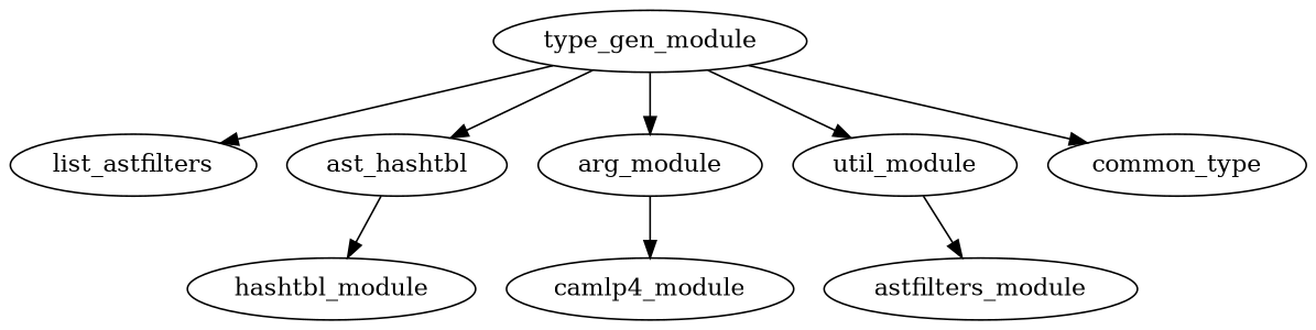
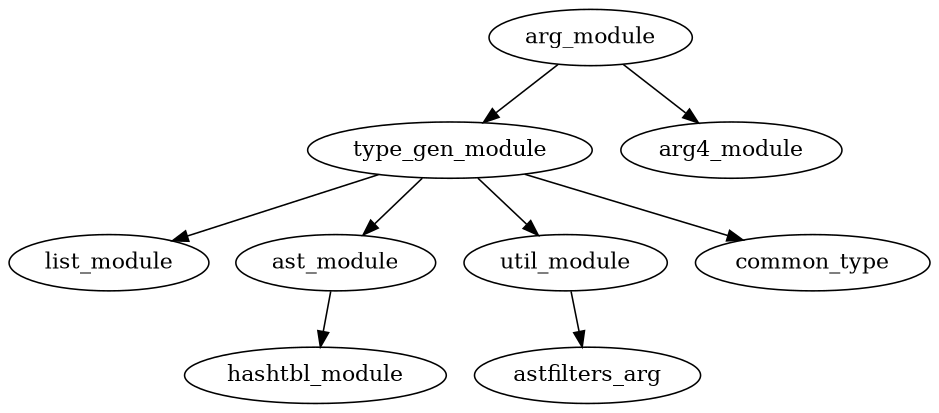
  digraph {
    type_gen_module
-   list_module [label=list_astfilters]
-   ast_module [label=ast_hashtbl]
+   list_module
+   ast_module
    arg_module
    util_module
    n6 [label=common_type]
    hashtbl_module
-   camlp4_module
-   astfilters_module
+   camlp4_module [label=arg4_module]
+   astfilters_module [label=astfilters_arg]
    type_gen_module -> list_module
    type_gen_module -> ast_module
-   type_gen_module -> arg_module
+   arg_module -> type_gen_module
    type_gen_module -> util_module
    type_gen_module -> n6
    ast_module -> hashtbl_module
    arg_module -> camlp4_module
    util_module -> astfilters_module
  }
